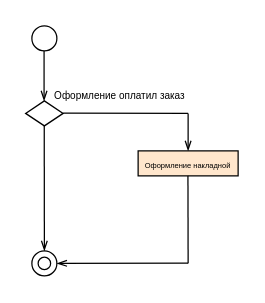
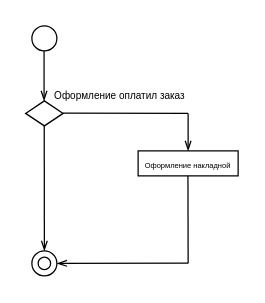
  <mxCell id="0" />
  <mxCell id="1" parent="0" />
  <mxCell id="2" value="" style="ellipse;whiteSpace=wrap;html=1;aspect=fixed;" vertex="1" parent="1"><mxGeometry x="25" y="20" width="20" height="20" as="geometry" /></mxCell>
  <mxCell id="3" value="" style="endArrow=openThin;html=1;rounded=0;endFill=0;" edge="1" parent="1"><mxGeometry width="50" height="50" relative="1" as="geometry"><mxPoint x="34.76" y="40" as="sourcePoint" /><mxPoint x="34.76" y="80" as="targetPoint" /></mxGeometry></mxCell>
  <mxCell id="4" value="" style="rhombus;whiteSpace=wrap;html=1;" vertex="1" parent="1"><mxGeometry x="20" y="80" width="30" height="20" as="geometry" /></mxCell>
  <mxCell id="5" value="&lt;font style=&quot;font-size: 8px;&quot;&gt;Оформление оплатил заказ&lt;/font&gt;" style="text;html=1;align=center;verticalAlign=middle;resizable=0;points=[];autosize=1;strokeColor=none;fillColor=none;" vertex="1" parent="1"><mxGeometry x="45" y="60" width="100" height="30" as="geometry" /></mxCell>
  <mxCell id="6" value="" style="endArrow=none;html=1;rounded=0;" edge="1" parent="1"><mxGeometry width="50" height="50" relative="1" as="geometry"><mxPoint x="50" y="89.77" as="sourcePoint" /><mxPoint x="150" y="90" as="targetPoint" /></mxGeometry></mxCell>
  <mxCell id="7" value="" style="endArrow=openThin;html=1;rounded=0;endFill=0;" edge="1" parent="1"><mxGeometry width="50" height="50" relative="1" as="geometry"><mxPoint x="150" y="90" as="sourcePoint" /><mxPoint x="150" y="120" as="targetPoint" /></mxGeometry></mxCell>
- <mxCell id="8" value="&lt;font style=&quot;font-size: 6px;&quot;&gt;Оформление накладной&lt;/font&gt;" style="rounded=0;whiteSpace=wrap;html=1;fillColor=#ffe6cc;" vertex="1" parent="1"><mxGeometry x="110" y="120" width="80" height="20" as="geometry" /></mxCell>
+ <mxCell id="8" value="&lt;font style=&quot;font-size: 6px;&quot;&gt;Оформление накладной&lt;/font&gt;" style="rounded=0;whiteSpace=wrap;html=1;" vertex="1" parent="1"><mxGeometry x="110" y="120" width="80" height="20" as="geometry" /></mxCell>
  <mxCell id="9" value="" style="ellipse;whiteSpace=wrap;html=1;aspect=fixed;" vertex="1" parent="1"><mxGeometry x="25" y="200" width="20" height="20" as="geometry" /></mxCell>
  <mxCell id="10" value="" style="endArrow=openThin;html=1;rounded=0;endFill=0;entryX=0.5;entryY=0;entryDx=0;entryDy=0;" edge="1" parent="1" target="9"><mxGeometry width="50" height="50" relative="1" as="geometry"><mxPoint x="34.89" y="100" as="sourcePoint" /><mxPoint x="34.89" y="130.23" as="targetPoint" /></mxGeometry></mxCell>
  <mxCell id="11" value="" style="endArrow=none;html=1;rounded=0;" edge="1" parent="1"><mxGeometry width="50" height="50" relative="1" as="geometry"><mxPoint x="150" y="210" as="sourcePoint" /><mxPoint x="149.86" y="140" as="targetPoint" /></mxGeometry></mxCell>
  <mxCell id="12" value="" style="endArrow=openThin;html=1;rounded=0;endFill=0;entryX=1;entryY=0.5;entryDx=0;entryDy=0;" edge="1" parent="1" target="9"><mxGeometry width="50" height="50" relative="1" as="geometry"><mxPoint x="150" y="209.86" as="sourcePoint" /><mxPoint x="120" y="209.86" as="targetPoint" /></mxGeometry></mxCell>
  <mxCell id="13" value="" style="ellipse;whiteSpace=wrap;html=1;aspect=fixed;" vertex="1" parent="1"><mxGeometry x="30" y="205" width="10" height="10" as="geometry" /></mxCell>
